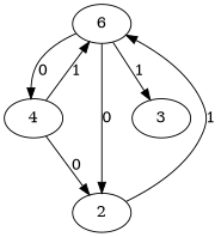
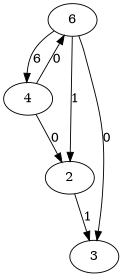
  digraph {
    n1 [label=6]
    n2 [label=4]
    2
    3
-   n1 -> n2 [label=0]
-   n1 -> 2 [label=0]
-   n1 -> 3 [label=1]
-   n2 -> n1 [label=1]
+   n1 -> n2 [label=6]
+   n1 -> 2 [label=1]
+   n1 -> 3 [label=0]
+   n2 -> n1 [label=0]
    n2 -> 2 [label=0]
-   2 -> n1 [label=1]
+   2 -> 3 [label=1]
  }
